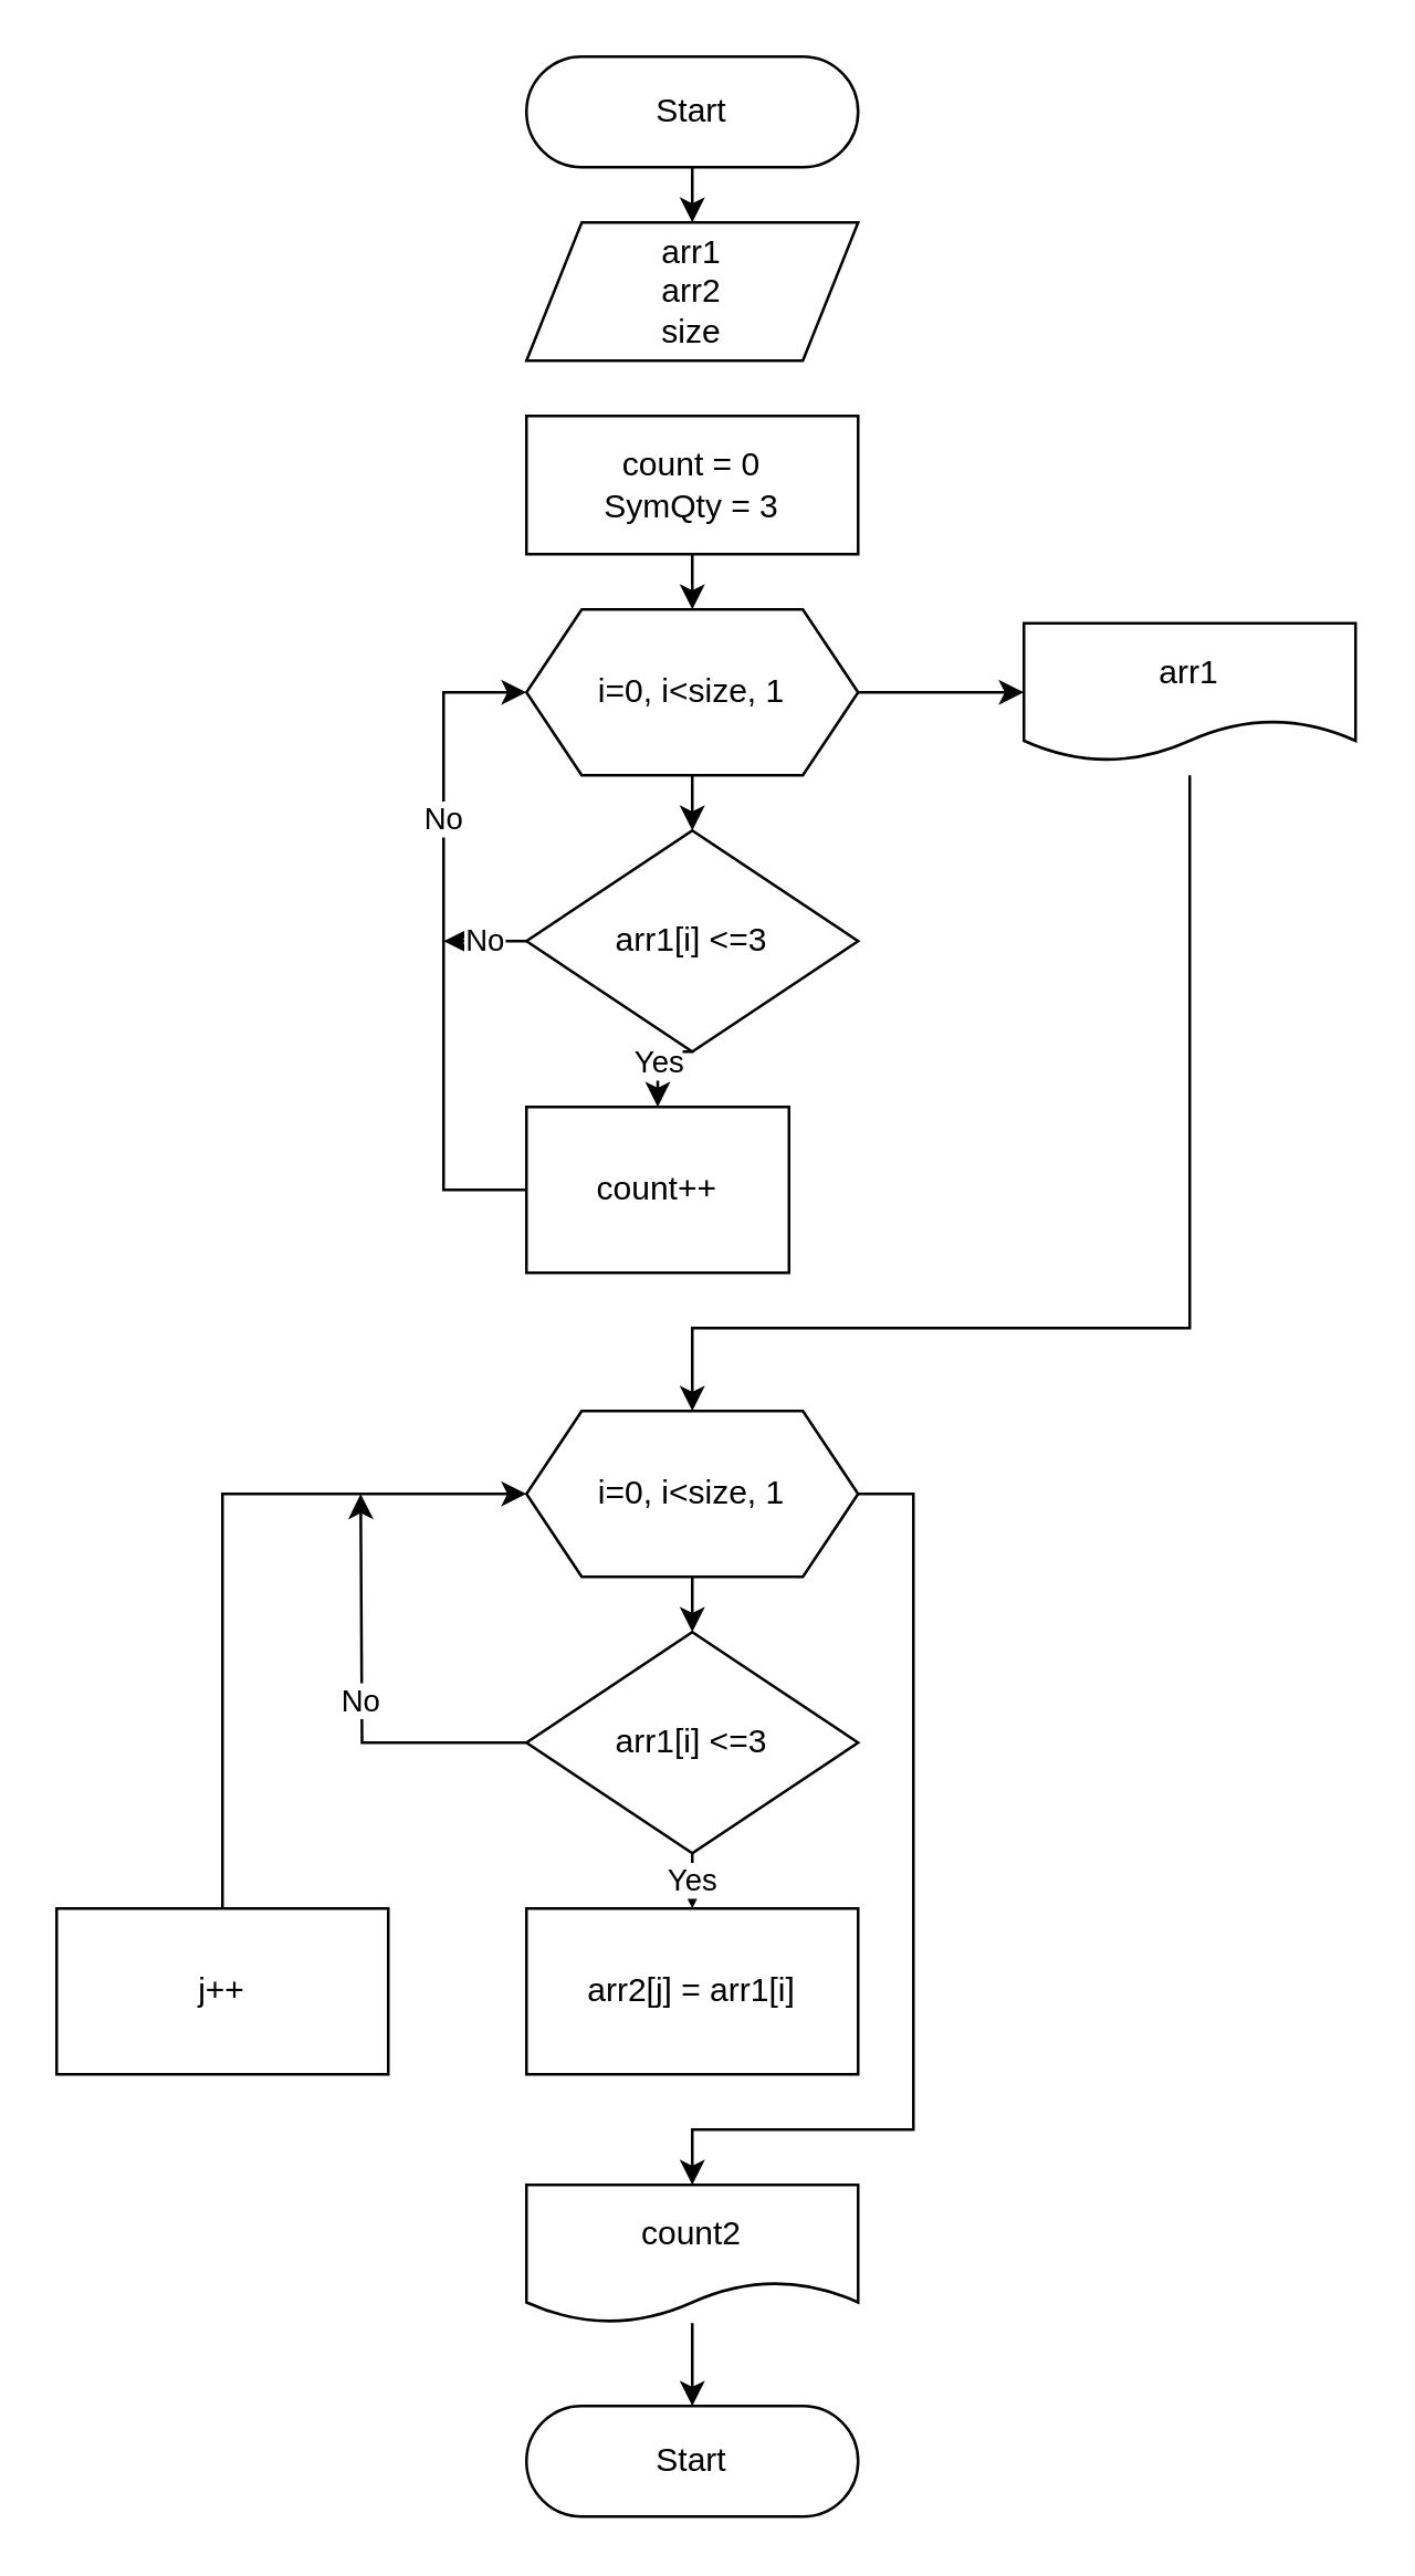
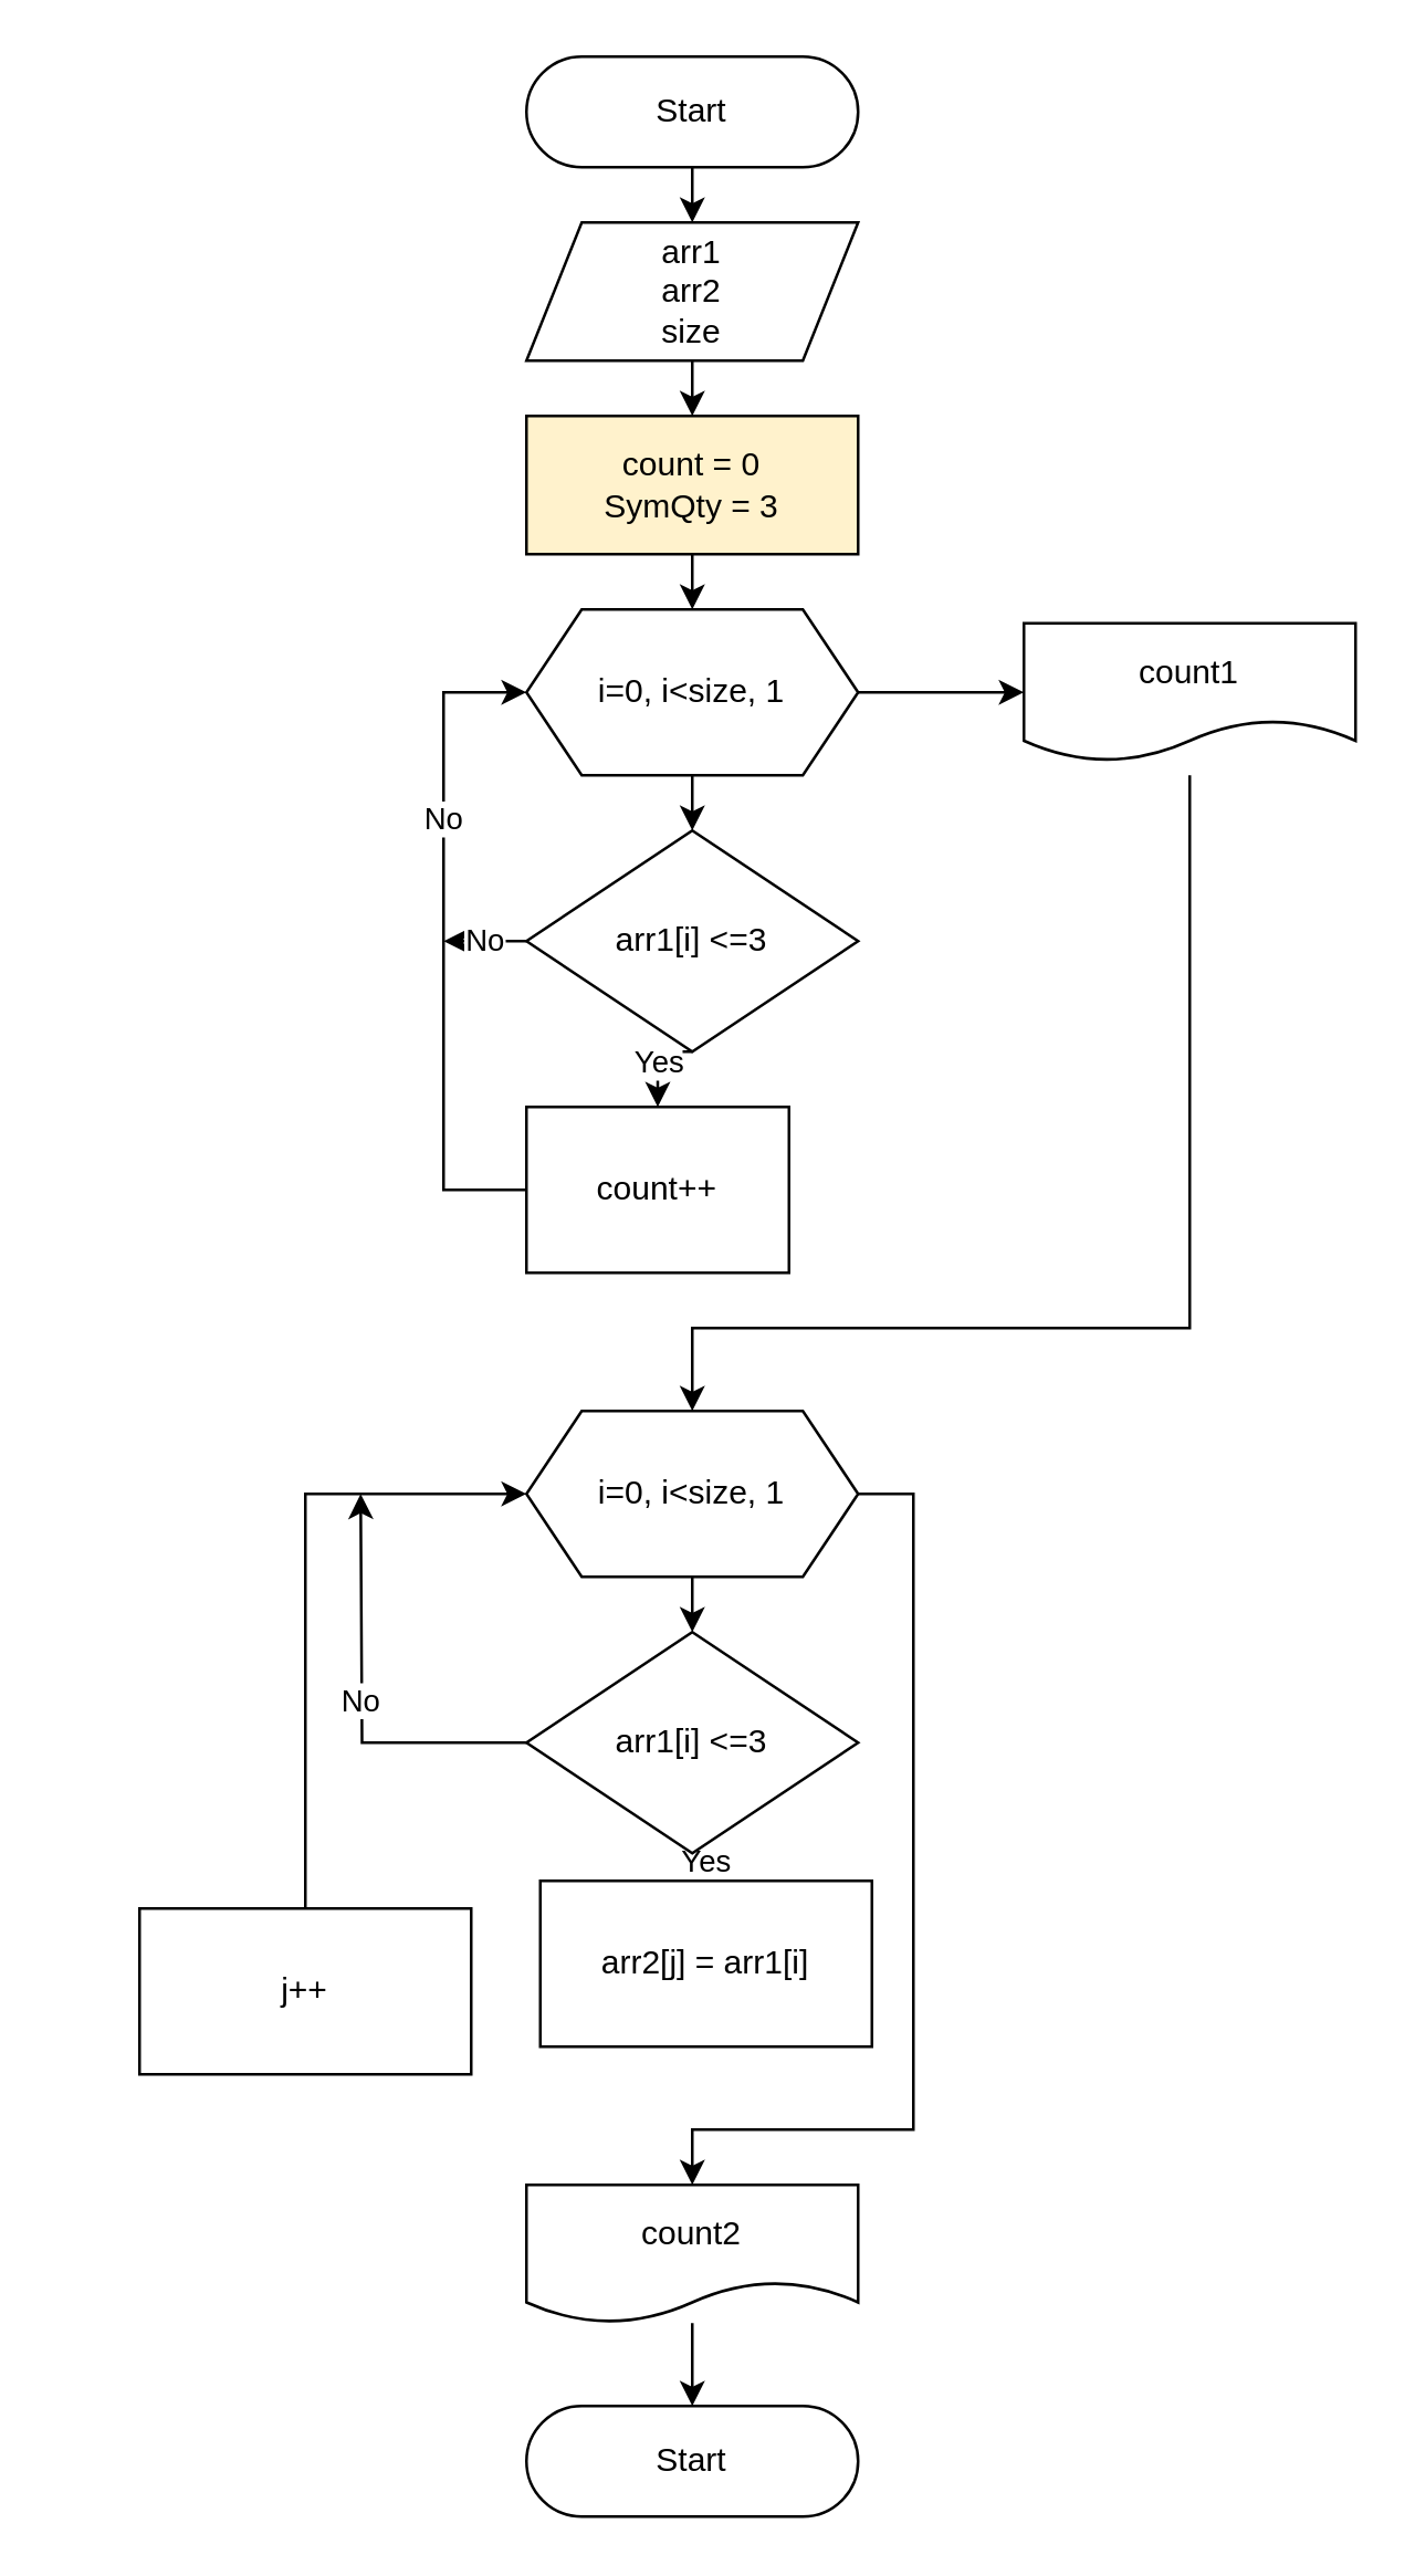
  <mxCell id="0" />
  <mxCell id="1" parent="0" />
  <mxCell id="2" style="edgeStyle=orthogonalEdgeStyle;rounded=0;orthogonalLoop=1;jettySize=auto;html=1;exitX=0.5;exitY=1;exitDx=0;exitDy=0;entryX=0.5;entryY=0;entryDx=0;entryDy=0;" edge="1" parent="1" source="3" target="5"><mxGeometry relative="1" as="geometry" /></mxCell>
  <mxCell id="3" value="Start" style="rounded=1;whiteSpace=wrap;html=1;arcSize=50;" vertex="1" parent="1"><mxGeometry x="190" y="20" width="120" height="40" as="geometry" /></mxCell>
+ <mxCell id="4" style="edgeStyle=orthogonalEdgeStyle;rounded=0;orthogonalLoop=1;jettySize=auto;html=1;exitX=0.5;exitY=1;exitDx=0;exitDy=0;entryX=0.5;entryY=0;entryDx=0;entryDy=0;" edge="1" parent="1" source="5" target="7"><mxGeometry relative="1" as="geometry" /></mxCell>
  <mxCell id="5" value="arr1&lt;br&gt;arr2&lt;br&gt;size" style="shape=parallelogram;perimeter=parallelogramPerimeter;whiteSpace=wrap;html=1;fixedSize=1;" vertex="1" parent="1"><mxGeometry x="190" y="80" width="120" height="50" as="geometry" /></mxCell>
  <mxCell id="6" style="edgeStyle=orthogonalEdgeStyle;rounded=0;orthogonalLoop=1;jettySize=auto;html=1;exitX=0.5;exitY=1;exitDx=0;exitDy=0;entryX=0.5;entryY=0;entryDx=0;entryDy=0;" edge="1" parent="1" source="7" target="10"><mxGeometry relative="1" as="geometry" /></mxCell>
- <mxCell id="7" value="count = 0&lt;br&gt;SymQty = 3" style="rounded=0;whiteSpace=wrap;html=1;" vertex="1" parent="1"><mxGeometry x="190" y="150" width="120" height="50" as="geometry" /></mxCell>
+ <mxCell id="7" value="count = 0&lt;br&gt;SymQty = 3" style="rounded=0;whiteSpace=wrap;html=1;fillColor=#fff2cc;" vertex="1" parent="1"><mxGeometry x="190" y="150" width="120" height="50" as="geometry" /></mxCell>
  <mxCell id="8" style="edgeStyle=orthogonalEdgeStyle;rounded=0;orthogonalLoop=1;jettySize=auto;html=1;exitX=0.5;exitY=1;exitDx=0;exitDy=0;entryX=0.5;entryY=0;entryDx=0;entryDy=0;" edge="1" parent="1" source="10" target="13"><mxGeometry relative="1" as="geometry" /></mxCell>
  <mxCell id="9" style="edgeStyle=orthogonalEdgeStyle;rounded=0;orthogonalLoop=1;jettySize=auto;html=1;exitX=1;exitY=0.5;exitDx=0;exitDy=0;" edge="1" parent="1" source="10" target="29"><mxGeometry relative="1" as="geometry" /></mxCell>
  <mxCell id="10" value="i=0, i&amp;lt;size, 1" style="shape=hexagon;perimeter=hexagonPerimeter2;whiteSpace=wrap;html=1;fixedSize=1;" vertex="1" parent="1"><mxGeometry x="190" y="220" width="120" height="60" as="geometry" /></mxCell>
  <mxCell id="11" value="Yes" style="edgeStyle=orthogonalEdgeStyle;rounded=0;orthogonalLoop=1;jettySize=auto;html=1;exitX=0.5;exitY=1;exitDx=0;exitDy=0;entryX=0.5;entryY=0;entryDx=0;entryDy=0;" edge="1" parent="1" source="13" target="15"><mxGeometry relative="1" as="geometry" /></mxCell>
  <mxCell id="12" value="No" style="edgeStyle=orthogonalEdgeStyle;rounded=0;orthogonalLoop=1;jettySize=auto;html=1;exitX=0;exitY=0.5;exitDx=0;exitDy=0;" edge="1" parent="1" source="13"><mxGeometry relative="1" as="geometry"><mxPoint x="160" y="340" as="targetPoint" /></mxGeometry></mxCell>
  <mxCell id="13" value="arr1[i] &amp;lt;=3" style="rhombus;whiteSpace=wrap;html=1;" vertex="1" parent="1"><mxGeometry x="190" y="300" width="120" height="80" as="geometry" /></mxCell>
  <mxCell id="14" value="No" style="edgeStyle=orthogonalEdgeStyle;rounded=0;orthogonalLoop=1;jettySize=auto;html=1;exitX=0;exitY=0.5;exitDx=0;exitDy=0;entryX=0;entryY=0.5;entryDx=0;entryDy=0;" edge="1" parent="1" source="15" target="10"><mxGeometry x="0.364" relative="1" as="geometry"><Array as="points"><mxPoint x="160" y="430" /><mxPoint x="160" y="250" /></Array><mxPoint as="offset" /></mxGeometry></mxCell>
  <mxCell id="15" value="count++" style="rounded=0;whiteSpace=wrap;html=1;" vertex="1" parent="1"><mxGeometry x="190" y="400" width="95" height="60" as="geometry" /></mxCell>
  <mxCell id="16" style="edgeStyle=orthogonalEdgeStyle;rounded=0;orthogonalLoop=1;jettySize=auto;html=1;exitX=0.5;exitY=1;exitDx=0;exitDy=0;entryX=0.5;entryY=0;entryDx=0;entryDy=0;" edge="1" parent="1" source="18" target="21"><mxGeometry relative="1" as="geometry" /></mxCell>
  <mxCell id="17" style="edgeStyle=orthogonalEdgeStyle;rounded=0;orthogonalLoop=1;jettySize=auto;html=1;exitX=1;exitY=0.5;exitDx=0;exitDy=0;entryX=0.5;entryY=0;entryDx=0;entryDy=0;" edge="1" parent="1" source="18" target="26"><mxGeometry relative="1" as="geometry"><Array as="points"><mxPoint x="330" y="540" /><mxPoint x="330" y="770" /><mxPoint x="250" y="770" /></Array></mxGeometry></mxCell>
  <mxCell id="18" value="i=0, i&amp;lt;size, 1" style="shape=hexagon;perimeter=hexagonPerimeter2;whiteSpace=wrap;html=1;fixedSize=1;" vertex="1" parent="1"><mxGeometry x="190" y="510" width="120" height="60" as="geometry" /></mxCell>
  <mxCell id="19" value="Yes" style="edgeStyle=orthogonalEdgeStyle;rounded=0;orthogonalLoop=1;jettySize=auto;html=1;exitX=0.5;exitY=1;exitDx=0;exitDy=0;entryX=0.5;entryY=0;entryDx=0;entryDy=0;" edge="1" parent="1" source="21" target="22"><mxGeometry relative="1" as="geometry" /></mxCell>
  <mxCell id="20" value="No" style="edgeStyle=orthogonalEdgeStyle;rounded=0;orthogonalLoop=1;jettySize=auto;html=1;exitX=0;exitY=0.5;exitDx=0;exitDy=0;" edge="1" parent="1" source="21"><mxGeometry relative="1" as="geometry"><mxPoint x="130" y="540" as="targetPoint" /></mxGeometry></mxCell>
  <mxCell id="21" value="arr1[i] &amp;lt;=3" style="rhombus;whiteSpace=wrap;html=1;" vertex="1" parent="1"><mxGeometry x="190" y="590" width="120" height="80" as="geometry" /></mxCell>
- <mxCell id="22" value="arr2[j] = arr1[i]" style="rounded=0;whiteSpace=wrap;html=1;" vertex="1" parent="1"><mxGeometry x="190" y="690" width="120" height="60" as="geometry" /></mxCell>
+ <mxCell id="22" value="arr2[j] = arr1[i]" style="rounded=0;whiteSpace=wrap;html=1;" vertex="1" parent="1"><mxGeometry x="195" y="680" width="120" height="60" as="geometry" /></mxCell>
  <mxCell id="23" style="edgeStyle=orthogonalEdgeStyle;rounded=0;orthogonalLoop=1;jettySize=auto;html=1;exitX=0.5;exitY=0;exitDx=0;exitDy=0;entryX=0;entryY=0.5;entryDx=0;entryDy=0;" edge="1" parent="1" source="24" target="18"><mxGeometry relative="1" as="geometry" /></mxCell>
- <mxCell id="24" value="j++" style="rounded=0;whiteSpace=wrap;html=1;" vertex="1" parent="1"><mxGeometry x="20" y="690" width="120" height="60" as="geometry" /></mxCell>
+ <mxCell id="24" value="j++" style="rounded=0;whiteSpace=wrap;html=1;" vertex="1" parent="1"><mxGeometry x="50" y="690" width="120" height="60" as="geometry" /></mxCell>
  <mxCell id="25" style="edgeStyle=orthogonalEdgeStyle;rounded=0;orthogonalLoop=1;jettySize=auto;html=1;" edge="1" parent="1" source="26" target="27"><mxGeometry relative="1" as="geometry" /></mxCell>
  <mxCell id="26" value="count2" style="shape=document;whiteSpace=wrap;html=1;boundedLbl=1;" vertex="1" parent="1"><mxGeometry x="190" y="790" width="120" height="50" as="geometry" /></mxCell>
  <mxCell id="27" value="Start" style="rounded=1;whiteSpace=wrap;html=1;arcSize=50;" vertex="1" parent="1"><mxGeometry x="190" y="870" width="120" height="40" as="geometry" /></mxCell>
  <mxCell id="28" style="edgeStyle=orthogonalEdgeStyle;rounded=0;orthogonalLoop=1;jettySize=auto;html=1;" edge="1" parent="1" target="18"><mxGeometry relative="1" as="geometry"><mxPoint x="430" y="280" as="sourcePoint" /><Array as="points"><mxPoint x="430" y="480" /><mxPoint x="250" y="480" /></Array></mxGeometry></mxCell>
- <mxCell id="29" value="arr1" style="shape=document;whiteSpace=wrap;html=1;boundedLbl=1;" vertex="1" parent="1"><mxGeometry x="370" y="225" width="120" height="50" as="geometry" /></mxCell>
+ <mxCell id="29" value="count1" style="shape=document;whiteSpace=wrap;html=1;boundedLbl=1;" vertex="1" parent="1"><mxGeometry x="370" y="225" width="120" height="50" as="geometry" /></mxCell>
